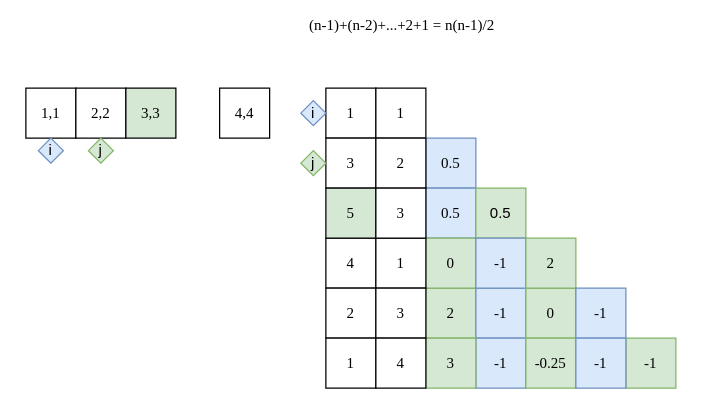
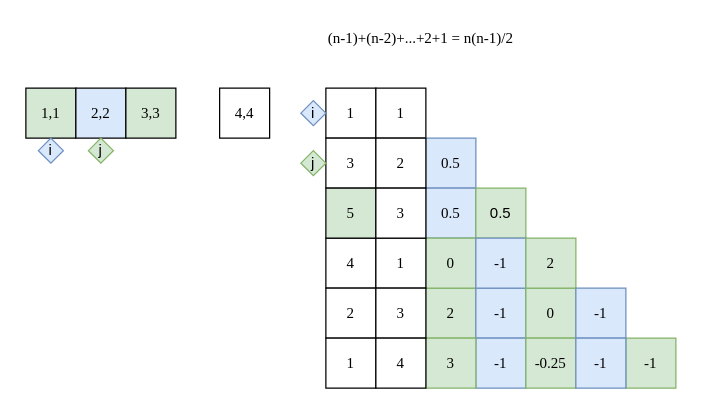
  <mxCell id="0" />
  <mxCell id="1" parent="0" />
- <mxCell id="2" value="&lt;font face=&quot;Lucida Console&quot;&gt;1,1&lt;/font&gt;" style="rounded=0;whiteSpace=wrap;html=1;" parent="1" vertex="1"><mxGeometry x="20" y="70" width="40" height="40" as="geometry" /></mxCell>
- <mxCell id="3" value="&lt;font face=&quot;Lucida Console&quot;&gt;2,2&lt;/font&gt;" style="rounded=0;whiteSpace=wrap;html=1;" parent="1" vertex="1"><mxGeometry x="60" y="70" width="40" height="40" as="geometry" /></mxCell>
+ <mxCell id="2" value="&lt;font face=&quot;Lucida Console&quot;&gt;1,1&lt;/font&gt;" style="rounded=0;whiteSpace=wrap;html=1;fillColor=#d5e8d4;" parent="1" vertex="1"><mxGeometry x="20" y="70" width="40" height="40" as="geometry" /></mxCell>
+ <mxCell id="3" value="&lt;font face=&quot;Lucida Console&quot;&gt;2,2&lt;/font&gt;" style="rounded=0;whiteSpace=wrap;html=1;fillColor=#dae8fc;" parent="1" vertex="1"><mxGeometry x="60" y="70" width="40" height="40" as="geometry" /></mxCell>
  <mxCell id="4" value="&lt;font face=&quot;Lucida Console&quot;&gt;3,3&lt;/font&gt;" style="rounded=0;whiteSpace=wrap;html=1;fillColor=#d5e8d4;" parent="1" vertex="1"><mxGeometry x="100" y="70" width="40" height="40" as="geometry" /></mxCell>
  <mxCell id="5" value="&lt;font face=&quot;Lucida Console&quot;&gt;1&lt;/font&gt;" style="rounded=0;whiteSpace=wrap;html=1;" vertex="1" parent="1"><mxGeometry x="260" y="70" width="40" height="40" as="geometry" /></mxCell>
  <mxCell id="6" value="&lt;font face=&quot;Lucida Console&quot;&gt;1&lt;/font&gt;" style="rounded=0;whiteSpace=wrap;html=1;" vertex="1" parent="1"><mxGeometry x="300" y="70" width="40" height="40" as="geometry" /></mxCell>
  <mxCell id="7" value="i" style="rhombus;whiteSpace=wrap;html=1;fillColor=#dae8fc;strokeColor=#6c8ebf;" vertex="1" parent="1"><mxGeometry x="30" y="110" width="20" height="20" as="geometry" /></mxCell>
  <mxCell id="8" value="j" style="rhombus;whiteSpace=wrap;html=1;fillColor=#d5e8d4;strokeColor=#82b366;" vertex="1" parent="1"><mxGeometry x="70" y="110" width="20" height="20" as="geometry" /></mxCell>
  <mxCell id="9" value="&lt;font face=&quot;Lucida Console&quot;&gt;4,4&lt;/font&gt;" style="rounded=0;whiteSpace=wrap;html=1;" vertex="1" parent="1"><mxGeometry x="175" y="70" width="40" height="40" as="geometry" /></mxCell>
  <mxCell id="10" value="&lt;font face=&quot;Lucida Console&quot;&gt;2&lt;/font&gt;" style="rounded=0;whiteSpace=wrap;html=1;fillColor=#d5e8d4;strokeColor=#82b366;" vertex="1" parent="1"><mxGeometry x="340" y="230" width="40" height="40" as="geometry" /></mxCell>
  <mxCell id="11" value="&lt;font face=&quot;Lucida Console&quot;&gt;0.5&lt;/font&gt;" style="rounded=0;whiteSpace=wrap;html=1;fillColor=#dae8fc;strokeColor=#6c8ebf;" vertex="1" parent="1"><mxGeometry x="340" y="110" width="40" height="40" as="geometry" /></mxCell>
  <mxCell id="12" value="&lt;font face=&quot;Lucida Console&quot;&gt;0.5&lt;/font&gt;" style="rounded=0;whiteSpace=wrap;html=1;fillColor=#dae8fc;strokeColor=#6c8ebf;" vertex="1" parent="1"><mxGeometry x="340" y="150" width="40" height="40" as="geometry" /></mxCell>
  <mxCell id="13" value="&lt;font face=&quot;Lucida Console&quot;&gt;0&lt;/font&gt;" style="rounded=0;whiteSpace=wrap;html=1;fillColor=#d5e8d4;strokeColor=#82b366;" vertex="1" parent="1"><mxGeometry x="340" y="190" width="40" height="40" as="geometry" /></mxCell>
  <mxCell id="14" value="&lt;font face=&quot;Lucida Console&quot;&gt;-1&lt;/font&gt;" style="rounded=0;whiteSpace=wrap;html=1;fillColor=#dae8fc;strokeColor=#6c8ebf;" vertex="1" parent="1"><mxGeometry x="380" y="230" width="40" height="40" as="geometry" /></mxCell>
  <mxCell id="15" value="&lt;font face=&quot;Lucida Console&quot;&gt;-1&lt;/font&gt;" style="rounded=0;whiteSpace=wrap;html=1;fillColor=#dae8fc;strokeColor=#6c8ebf;" vertex="1" parent="1"><mxGeometry x="380" y="270" width="40" height="40" as="geometry" /></mxCell>
  <mxCell id="16" value="0.5" style="rounded=0;whiteSpace=wrap;html=1;fillColor=#d5e8d4;strokeColor=#82b366;" vertex="1" parent="1"><mxGeometry x="380" y="150" width="40" height="40" as="geometry" /></mxCell>
  <mxCell id="17" value="&lt;font face=&quot;Lucida Console&quot;&gt;-1&lt;/font&gt;" style="rounded=0;whiteSpace=wrap;html=1;fillColor=#dae8fc;strokeColor=#6c8ebf;" vertex="1" parent="1"><mxGeometry x="380" y="190" width="40" height="40" as="geometry" /></mxCell>
  <mxCell id="18" value="&lt;font face=&quot;Lucida Console&quot;&gt;0&lt;/font&gt;" style="rounded=0;whiteSpace=wrap;html=1;fillColor=#d5e8d4;strokeColor=#82b366;" vertex="1" parent="1"><mxGeometry x="420" y="230" width="40" height="40" as="geometry" /></mxCell>
  <mxCell id="19" value="&lt;font face=&quot;Lucida Console&quot;&gt;-0.25&lt;/font&gt;" style="rounded=0;whiteSpace=wrap;html=1;fillColor=#d5e8d4;strokeColor=#82b366;" vertex="1" parent="1"><mxGeometry x="420" y="270" width="40" height="40" as="geometry" /></mxCell>
  <mxCell id="20" value="&lt;font face=&quot;Lucida Console&quot;&gt;2&lt;/font&gt;" style="rounded=0;whiteSpace=wrap;html=1;fillColor=#d5e8d4;strokeColor=#82b366;" vertex="1" parent="1"><mxGeometry x="420" y="190" width="40" height="40" as="geometry" /></mxCell>
  <mxCell id="21" value="&lt;font face=&quot;Lucida Console&quot;&gt;-1&lt;/font&gt;" style="rounded=0;whiteSpace=wrap;html=1;fillColor=#d5e8d4;strokeColor=#82b366;" vertex="1" parent="1"><mxGeometry x="500" y="270" width="40" height="40" as="geometry" /></mxCell>
  <mxCell id="22" value="&lt;font face=&quot;Lucida Console&quot;&gt;-1&lt;/font&gt;" style="rounded=0;whiteSpace=wrap;html=1;fillColor=#dae8fc;strokeColor=#6c8ebf;" vertex="1" parent="1"><mxGeometry x="460" y="230" width="40" height="40" as="geometry" /></mxCell>
  <mxCell id="23" value="&lt;font face=&quot;Lucida Console&quot;&gt;-1&lt;/font&gt;" style="rounded=0;whiteSpace=wrap;html=1;fillColor=#dae8fc;strokeColor=#6c8ebf;" vertex="1" parent="1"><mxGeometry x="460" y="270" width="40" height="40" as="geometry" /></mxCell>
- <mxCell id="24" value="&lt;font face=&quot;Lucida Console&quot;&gt;(n-1)+(n-2)+...+2+1 = n(n-1)/2&lt;/font&gt;" style="text;html=1;align=left;verticalAlign=middle;resizable=0;points=[];autosize=1;" vertex="1" parent="1"><mxGeometry x="245" y="10" width="230" height="20" as="geometry" /></mxCell>
+ <mxCell id="24" value="&lt;font face=&quot;Lucida Console&quot;&gt;(n-1)+(n-2)+...+2+1 = n(n-1)/2&lt;/font&gt;" style="text;html=1;align=left;verticalAlign=middle;resizable=0;points=[];autosize=1;" vertex="1" parent="1"><mxGeometry x="260" y="20" width="230" height="20" as="geometry" /></mxCell>
  <mxCell id="25" value="&lt;font face=&quot;Lucida Console&quot;&gt;3&lt;/font&gt;" style="rounded=0;whiteSpace=wrap;html=1;fillColor=#d5e8d4;strokeColor=#82b366;" vertex="1" parent="1"><mxGeometry x="340" y="270" width="40" height="40" as="geometry" /></mxCell>
  <mxCell id="26" value="&lt;font face=&quot;Lucida Console&quot;&gt;4&lt;/font&gt;" style="rounded=0;whiteSpace=wrap;html=1;" vertex="1" parent="1"><mxGeometry x="260" y="190" width="40" height="40" as="geometry" /></mxCell>
  <mxCell id="27" value="&lt;font face=&quot;Lucida Console&quot;&gt;1&lt;/font&gt;" style="rounded=0;whiteSpace=wrap;html=1;" vertex="1" parent="1"><mxGeometry x="300" y="190" width="40" height="40" as="geometry" /></mxCell>
  <mxCell id="28" value="&lt;font face=&quot;Lucida Console&quot;&gt;2&lt;/font&gt;" style="rounded=0;whiteSpace=wrap;html=1;" vertex="1" parent="1"><mxGeometry x="260" y="230" width="40" height="40" as="geometry" /></mxCell>
  <mxCell id="29" value="&lt;font face=&quot;Lucida Console&quot;&gt;3&lt;/font&gt;" style="rounded=0;whiteSpace=wrap;html=1;" vertex="1" parent="1"><mxGeometry x="300" y="230" width="40" height="40" as="geometry" /></mxCell>
  <mxCell id="30" value="&lt;font face=&quot;Lucida Console&quot;&gt;1&lt;/font&gt;" style="rounded=0;whiteSpace=wrap;html=1;" vertex="1" parent="1"><mxGeometry x="260" y="270" width="40" height="40" as="geometry" /></mxCell>
  <mxCell id="31" value="&lt;font face=&quot;Lucida Console&quot;&gt;4&lt;/font&gt;" style="rounded=0;whiteSpace=wrap;html=1;" vertex="1" parent="1"><mxGeometry x="300" y="270" width="40" height="40" as="geometry" /></mxCell>
  <mxCell id="32" value="&lt;font face=&quot;Lucida Console&quot;&gt;3&lt;/font&gt;" style="rounded=0;whiteSpace=wrap;html=1;" vertex="1" parent="1"><mxGeometry x="260" y="110" width="40" height="40" as="geometry" /></mxCell>
  <mxCell id="33" value="&lt;font face=&quot;Lucida Console&quot;&gt;5&lt;/font&gt;" style="rounded=0;whiteSpace=wrap;html=1;fillColor=#d5e8d4;" vertex="1" parent="1"><mxGeometry x="260" y="150" width="40" height="40" as="geometry" /></mxCell>
  <mxCell id="34" value="&lt;font face=&quot;Lucida Console&quot;&gt;2&lt;/font&gt;" style="rounded=0;whiteSpace=wrap;html=1;" vertex="1" parent="1"><mxGeometry x="300" y="110" width="40" height="40" as="geometry" /></mxCell>
  <mxCell id="35" value="&lt;font face=&quot;Lucida Console&quot;&gt;3&lt;/font&gt;" style="rounded=0;whiteSpace=wrap;html=1;" vertex="1" parent="1"><mxGeometry x="300" y="150" width="40" height="40" as="geometry" /></mxCell>
  <mxCell id="36" value="j" style="rhombus;whiteSpace=wrap;html=1;fillColor=#d5e8d4;strokeColor=#82b366;" vertex="1" parent="1"><mxGeometry x="240" y="120" width="20" height="20" as="geometry" /></mxCell>
  <mxCell id="37" value="i" style="rhombus;whiteSpace=wrap;html=1;fillColor=#dae8fc;strokeColor=#6c8ebf;" vertex="1" parent="1"><mxGeometry x="240" y="80" width="20" height="20" as="geometry" /></mxCell>
